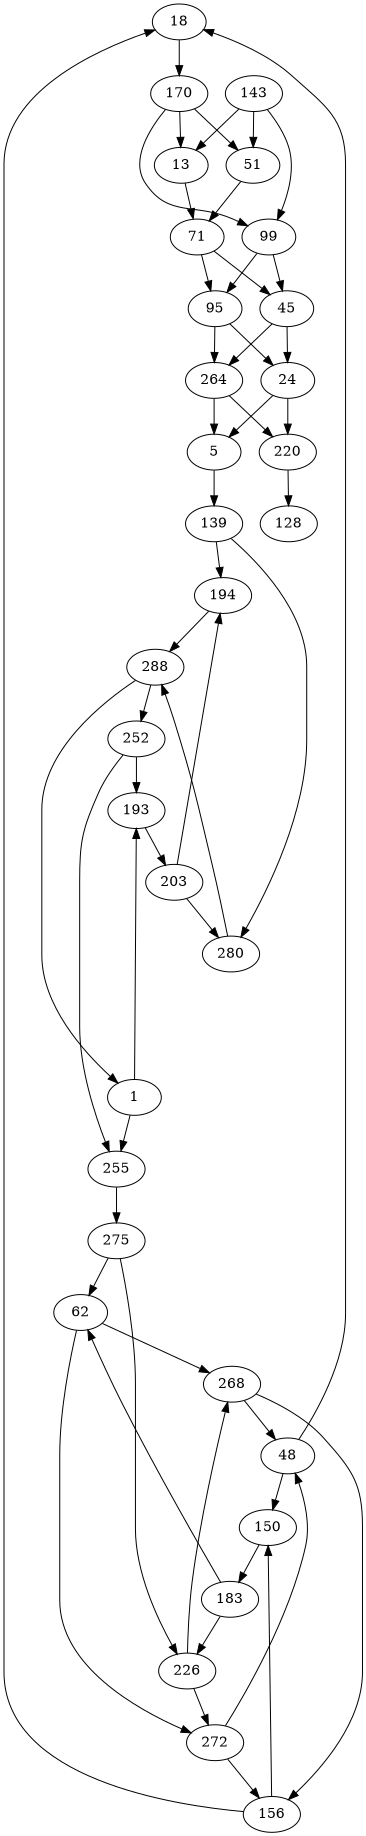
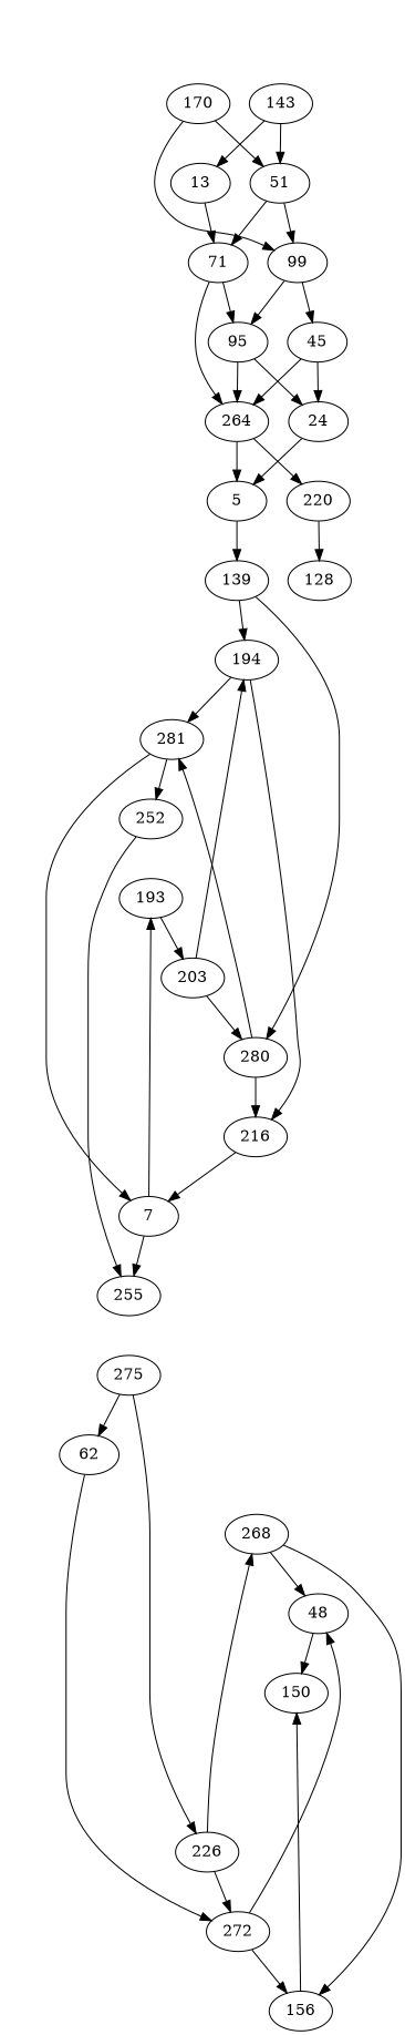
  digraph {
-   18
    170
    51
    13
    99
    71
    62
    268
    272
    48
    156
    150
    n13 [label=24]
    95
    n15 [label=264]
    220
    5
    128
    139
    193
    203
    n22 [label=194]
    280
-   281 [label=288]
+   281
+   216
    252
    255
    275
    226
    45
-   1
-   183
+   1 [label=7]
    143
-   18 -> 170
    170 -> 51
-   170 -> 13
    170 -> 99
-   143 -> 99
+   51 -> 99
    51 -> 71
    13 -> 71
    99 -> 95
    99 -> 45
    71 -> 95
-   71 -> 45
-   62 -> 268
+   71 -> n15
    62 -> 272
    268 -> 48
    268 -> 156
    272 -> 48
    272 -> 156
-   48 -> 18
    48 -> 150
-   156 -> 18
    156 -> 150
-   150 -> 183
-   n13 -> 220
    n13 -> 5
    95 -> n13
    95 -> n15
    n15 -> 220
    n15 -> 5
    220 -> 128
    5 -> 139
    139 -> n22
    139 -> 280
    193 -> 203
    203 -> n22
    203 -> 280
    n22 -> 281
+   n22 -> 216
    280 -> 281
+   280 -> 216
    281 -> 252
    281 -> 1
-   252 -> 193
+   216 -> 1
    252 -> 255
-   255 -> 275
    275 -> 62
    275 -> 226
    226 -> 268
    226 -> 272
    45 -> n13
    45 -> n15
    1 -> 193
    1 -> 255
-   183 -> 62
-   183 -> 226
    143 -> 51
    143 -> 13
  }
